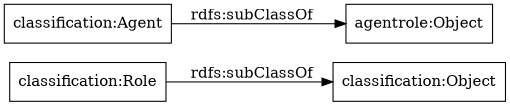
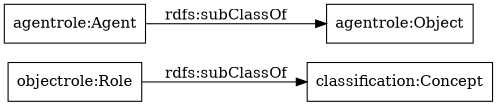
  digraph {
    rankdir=LR
    node [color=black shape=rectangle]
-   "objectrole:Role" [label="classification:Role"]
-   "classification:Concept" [label="classification:Object"]
+   "objectrole:Role"
+   "classification:Concept"
    n3 [label="agentrole:Object"]
-   "agentrole:Agent" [label="classification:Agent"]
+   "agentrole:Agent"
    "objectrole:Role" -> "classification:Concept" [label="rdfs:subClassOf"]
    "agentrole:Agent" -> n3 [label="rdfs:subClassOf"]
  }
